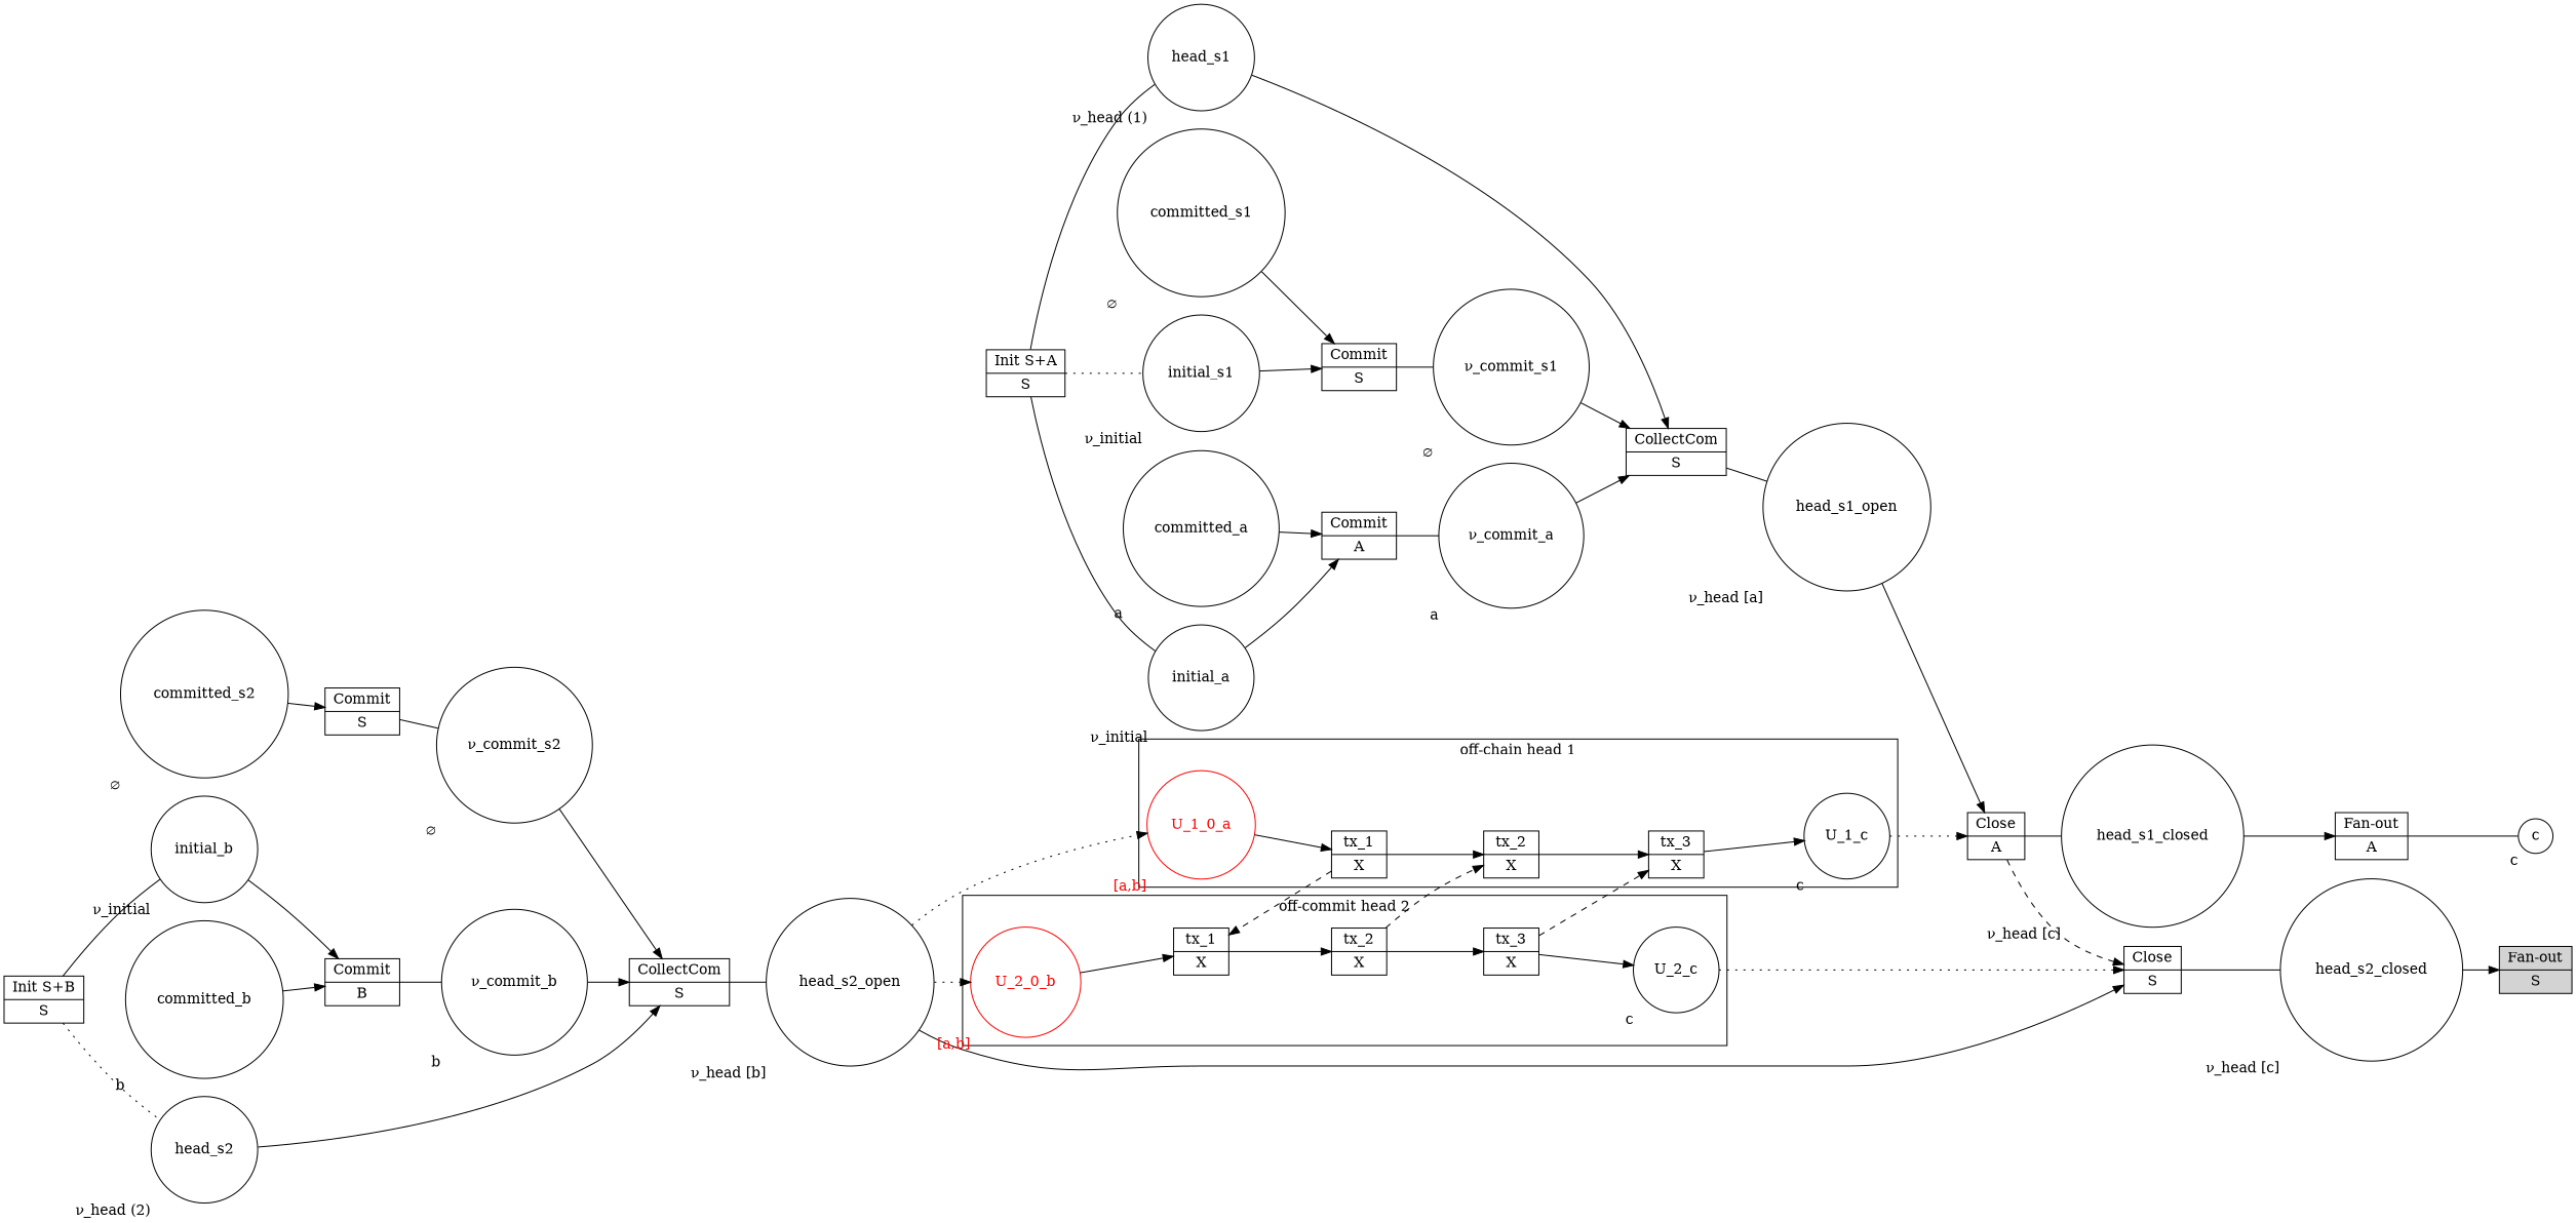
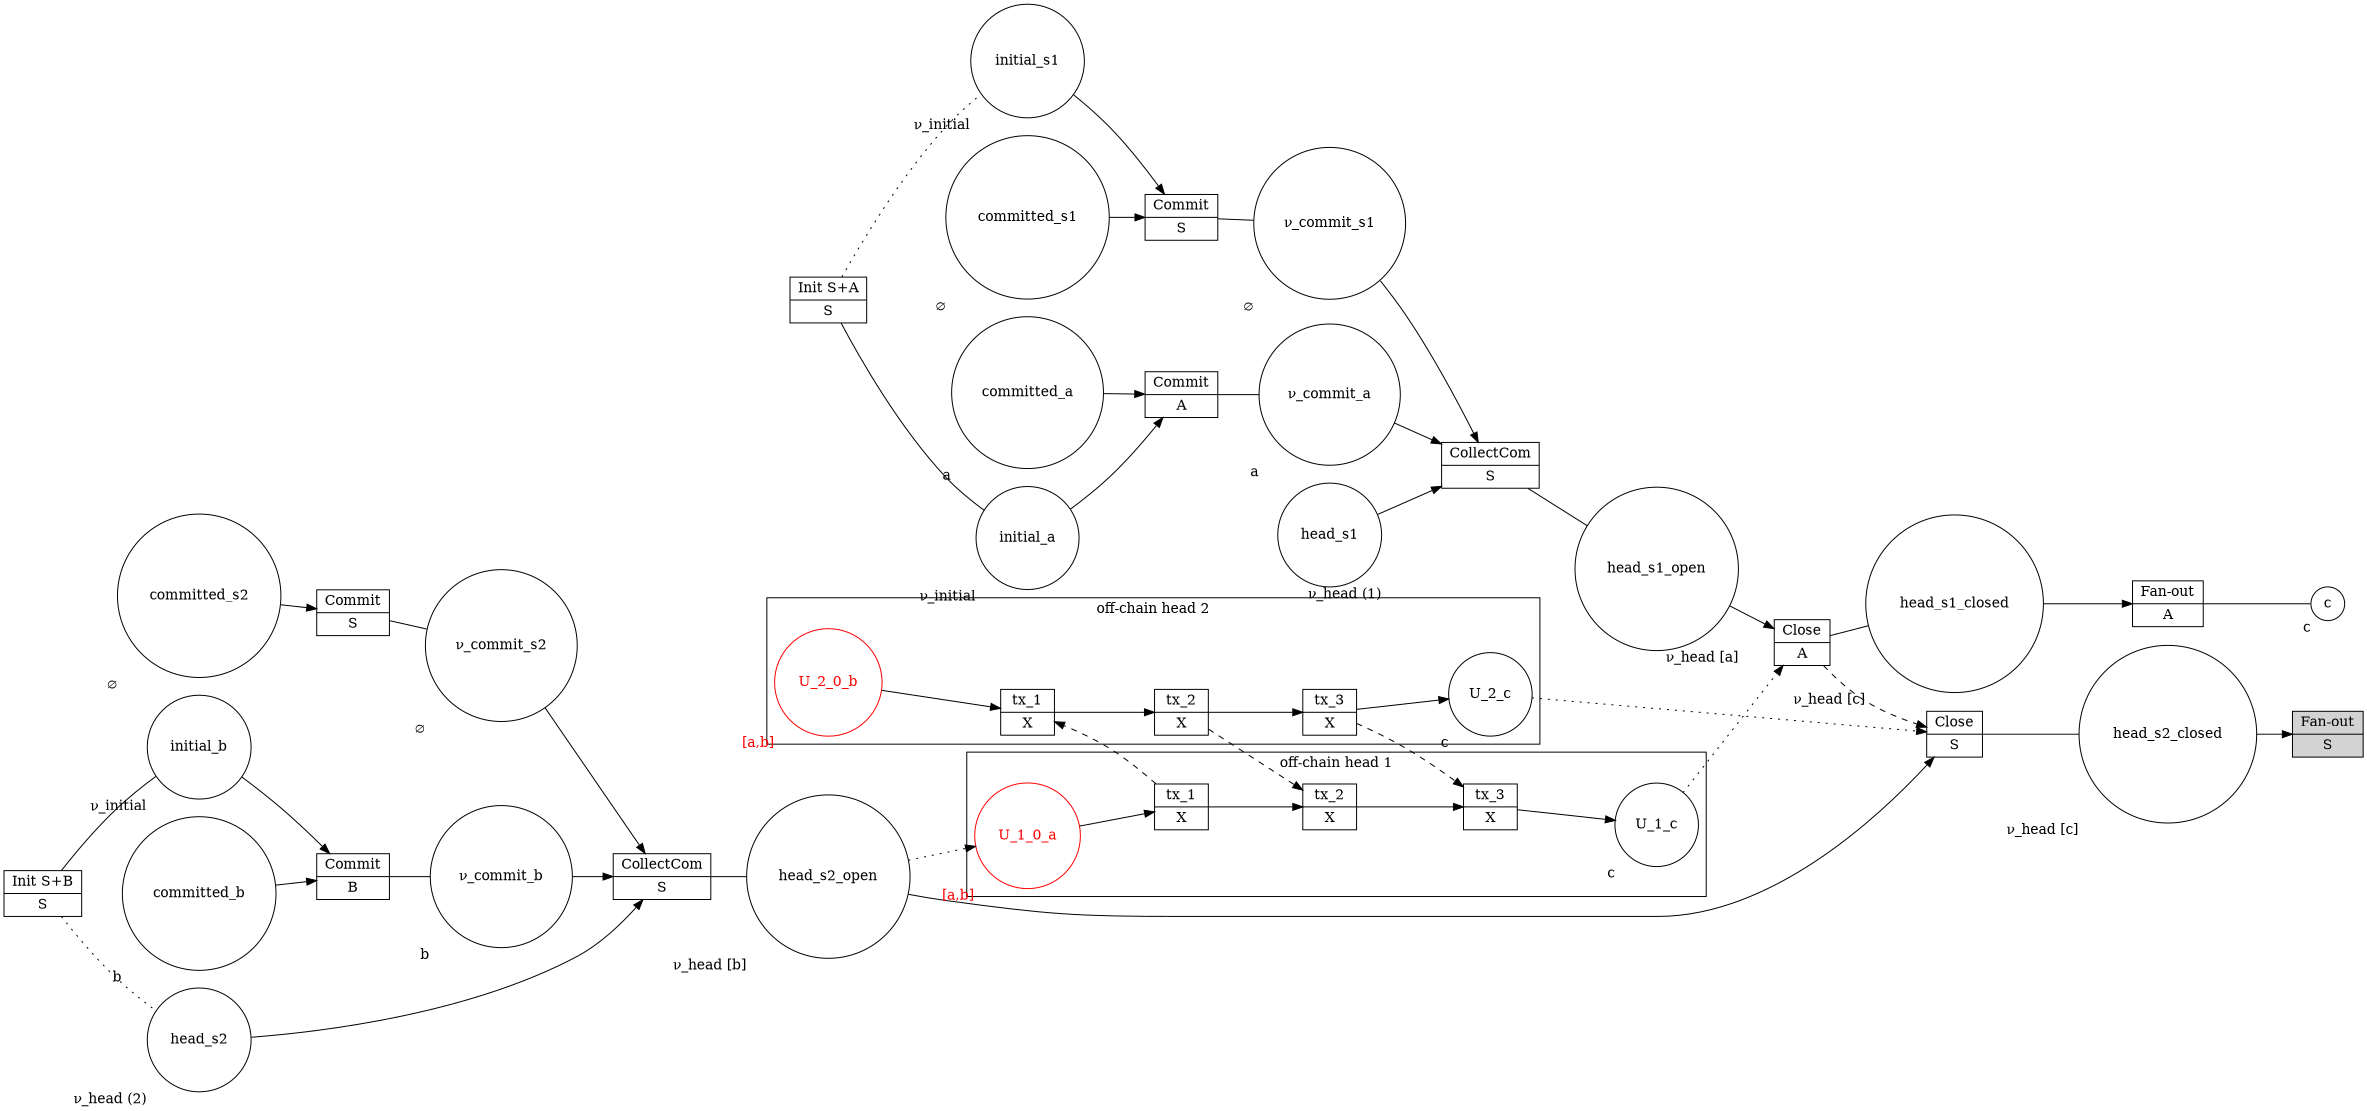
  digraph {
    rankdir=LR
    node [shape=circle]
    n1 [label="Init S+A | S" shape=record]
    n2 [label="Init S+B | S" shape=record]
    n3 [label="Commit | A" shape=record]
    n4 [label="Commit | B" shape=record]
    n5 [label="Commit | S" shape=record]
    n6 [label="Commit | S" shape=record]
    n7 [label="CollectCom | S" shape=record]
    n8 [label="CollectCom | S" shape=record]
    n9 [label="Close | A" shape=record]
    n10 [label="Close | S" shape=record]
    n11 [label="Fan-out | A" shape=record]
    n12 [fillcolor=lightgray label="Fan-out | S" shape=record style=filled]
    initial_s1 [width=0.1 xlabel="ν_initial"]
    initial_a [width=0.1 xlabel="ν_initial"]
    initial_b [width=0.1 xlabel="ν_initial"]
    committed_s1 [width=0.1 xlabel="∅"]
    committed_s2 [width=0.1 xlabel="∅"]
    committed_a [width=0.1 xlabel=a]
    committed_b [width=0.1 xlabel=b]
    "ν_commit_s1" [width=0.1 xlabel="∅"]
    "ν_commit_s2" [width=0.1 xlabel="∅"]
    "ν_commit_a" [width=0.1 xlabel=a]
    "ν_commit_b" [width=0.1 xlabel=b]
    c [width=0.1 xlabel=c]
    head_s1 [width=0.1 xlabel="ν_head (1)"]
    head_s2 [width=0.1 xlabel="ν_head (2)"]
    head_s1_open [width=0.1 xlabel="ν_head [a]"]
    head_s2_open [width=0.1 xlabel="ν_head [b]"]
    head_s1_closed [width=0.1 xlabel="ν_head [c]"]
    head_s2_closed [width=0.1 xlabel="ν_head [c]"]
    U_1_0_a [color=red fontcolor=red width=0.1 xlabel="[a,b]"]
    U_1_c [width=0.1 xlabel=c]
    n33 [label="tx_1 | X" shape=record]
    n34 [label="tx_2 | X" shape=record]
    n35 [label="tx_3 | X" shape=record]
    U_2_0_b [color=red fontcolor=red width=0.1 xlabel="[a,b]"]
    U_2_c [width=0.1 xlabel=c]
    n38 [label="tx_1 | X" shape=record]
    n39 [label="tx_2 | X" shape=record]
    n40 [label="tx_3 | X" shape=record]
    subgraph sub_1 {
      n1
      n2
      n3
      n4
      n5
      n6
      n7
      n8
      n9
      n10
      n11
      n12
    }
    subgraph sub_2 {
      initial_s1
      initial_a
      initial_b
      committed_s1
      committed_s2
      committed_a
      committed_b
      "ν_commit_s1"
      "ν_commit_s2"
      "ν_commit_a"
      "ν_commit_b"
      c
      head_s1
      head_s2
      head_s1_open
      head_s2_open
      head_s1_closed
      head_s2_closed
    }
    subgraph cluster_3 {
-     label="off-commit head 2"
+     label="off-chain head 2"
      subgraph sub_4 {
        label="off-chain head 2"
        U_2_0_b
        U_2_c
      }
      subgraph sub_5 {
        label="off-chain head 2"
        n38
        n39
        n40
      }
    }
    subgraph cluster_6 {
      label="off-chain head 1"
      subgraph sub_7 {
        label="off-chain head 1"
        n33
        n34
        n35
      }
      subgraph sub_8 {
        label="off-chain head 1"
        U_1_0_a
        U_1_c
      }
    }
    n1 -> initial_s1 [arrowhead=none style=dotted]
    n1 -> initial_a [arrowhead=none]
-   n1 -> head_s1 [arrowhead=none]
    n2 -> initial_b [arrowhead=none]
    n2 -> head_s2 [arrowhead=none style=dotted]
    n3 -> "ν_commit_a" [arrowhead=none]
    n4 -> "ν_commit_b" [arrowhead=none]
    n5 -> "ν_commit_s1" [arrowhead=none]
    n6 -> "ν_commit_s2" [arrowhead=none]
    n7 -> head_s1_open [arrowhead=none]
    n8 -> head_s2_open [arrowhead=none]
    n9 -> n10 [style=dashed]
    n9 -> head_s1_closed [arrowhead=none]
    n10 -> head_s2_closed [arrowhead=none]
    n11 -> c [arrowhead=none]
    initial_s1 -> n5
    initial_a -> n3
    initial_b -> n4
    committed_s1 -> n5
    committed_s2 -> n6
    committed_a -> n3
    committed_b -> n4
    "ν_commit_s1" -> n7
    "ν_commit_s2" -> n8
    "ν_commit_a" -> n7
    "ν_commit_b" -> n8
    head_s1 -> n7
    head_s2 -> n8
    head_s1_open -> n9
    head_s2_open -> n10
    head_s2_open -> U_1_0_a [style=dotted]
-   head_s2_open -> U_2_0_b [style=dotted]
    head_s1_closed -> n11
    head_s2_closed -> n12
    U_1_0_a -> n33
    U_1_c -> n9 [style=dotted]
    n33 -> n34
    n33 -> n38 [style=dashed]
    n34 -> n35
    n35 -> U_1_c
    U_2_0_b -> n38
    U_2_c -> n10 [style=dotted]
    n38 -> n39
    n39 -> n34 [style=dashed]
    n39 -> n40
    n40 -> n35 [style=dashed]
    n40 -> U_2_c
  }
